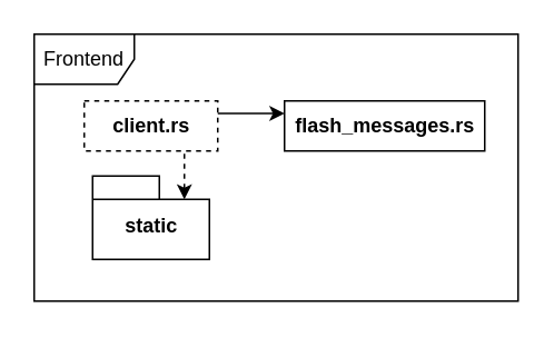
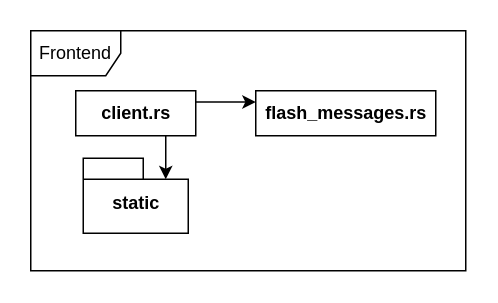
  <mxCell id="0" />
  <mxCell id="1" parent="0" />
  <mxCell id="2" value="Frontend" style="shape=umlFrame;whiteSpace=wrap;html=1;" parent="1" vertex="1"><mxGeometry x="20" y="20" width="290" height="160" as="geometry" /></mxCell>
- <mxCell id="3" style="edgeStyle=none;html=1;exitX=0;exitY=0;exitDx=55;exitDy=14;exitPerimeter=0;startArrow=classic;startFill=1;endArrow=none;endFill=0;entryX=0.75;entryY=1;entryDx=0;entryDy=0;dashed=1;" edge="1" parent="1" source="4" target="5"><mxGeometry relative="1" as="geometry"><mxPoint x="152.5" y="110" as="targetPoint" /></mxGeometry></mxCell>
+ <mxCell id="3" style="edgeStyle=none;html=1;exitX=0;exitY=0;exitDx=55;exitDy=14;exitPerimeter=0;startArrow=classic;startFill=1;endArrow=none;endFill=0;entryX=0.75;entryY=1;entryDx=0;entryDy=0;" edge="1" parent="1" source="4" target="5"><mxGeometry relative="1" as="geometry"><mxPoint x="152.5" y="110" as="targetPoint" /></mxGeometry></mxCell>
  <mxCell id="4" value="static" style="shape=folder;fontStyle=1;spacingTop=10;tabWidth=40;tabHeight=14;tabPosition=left;html=1;" vertex="1" parent="1"><mxGeometry x="55" y="105" width="70" height="50" as="geometry" /></mxCell>
- <mxCell id="5" value="&lt;span style=&quot;font-weight: 700;&quot;&gt;client.rs&lt;/span&gt;" style="html=1;dashed=1;" vertex="1" parent="1"><mxGeometry x="50" y="60" width="80" height="30" as="geometry" /></mxCell>
+ <mxCell id="5" value="&lt;span style=&quot;font-weight: 700;&quot;&gt;client.rs&lt;/span&gt;" style="html=1;" vertex="1" parent="1"><mxGeometry x="50" y="60" width="80" height="30" as="geometry" /></mxCell>
  <mxCell id="6" style="edgeStyle=none;html=1;exitX=0;exitY=0.25;exitDx=0;exitDy=0;entryX=1;entryY=0.25;entryDx=0;entryDy=0;startArrow=classic;startFill=1;endArrow=none;endFill=0;" edge="1" parent="1" source="7" target="5"><mxGeometry relative="1" as="geometry" /></mxCell>
  <mxCell id="7" value="&lt;span style=&quot;font-weight: 700;&quot;&gt;flash_messages.rs&lt;/span&gt;" style="html=1;" vertex="1" parent="1"><mxGeometry x="170" y="60" width="120" height="30" as="geometry" /></mxCell>
